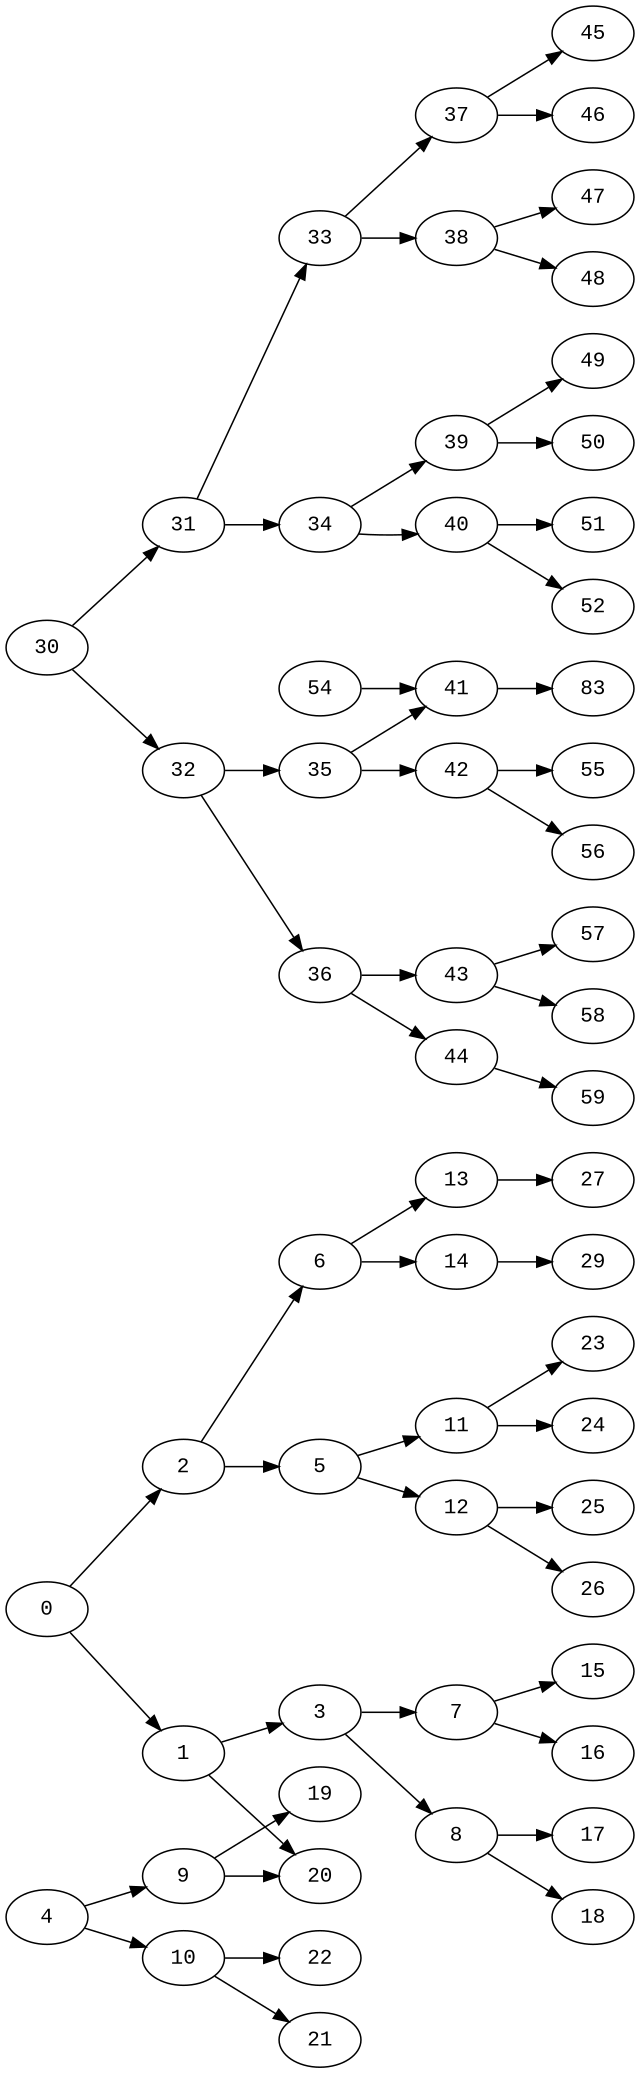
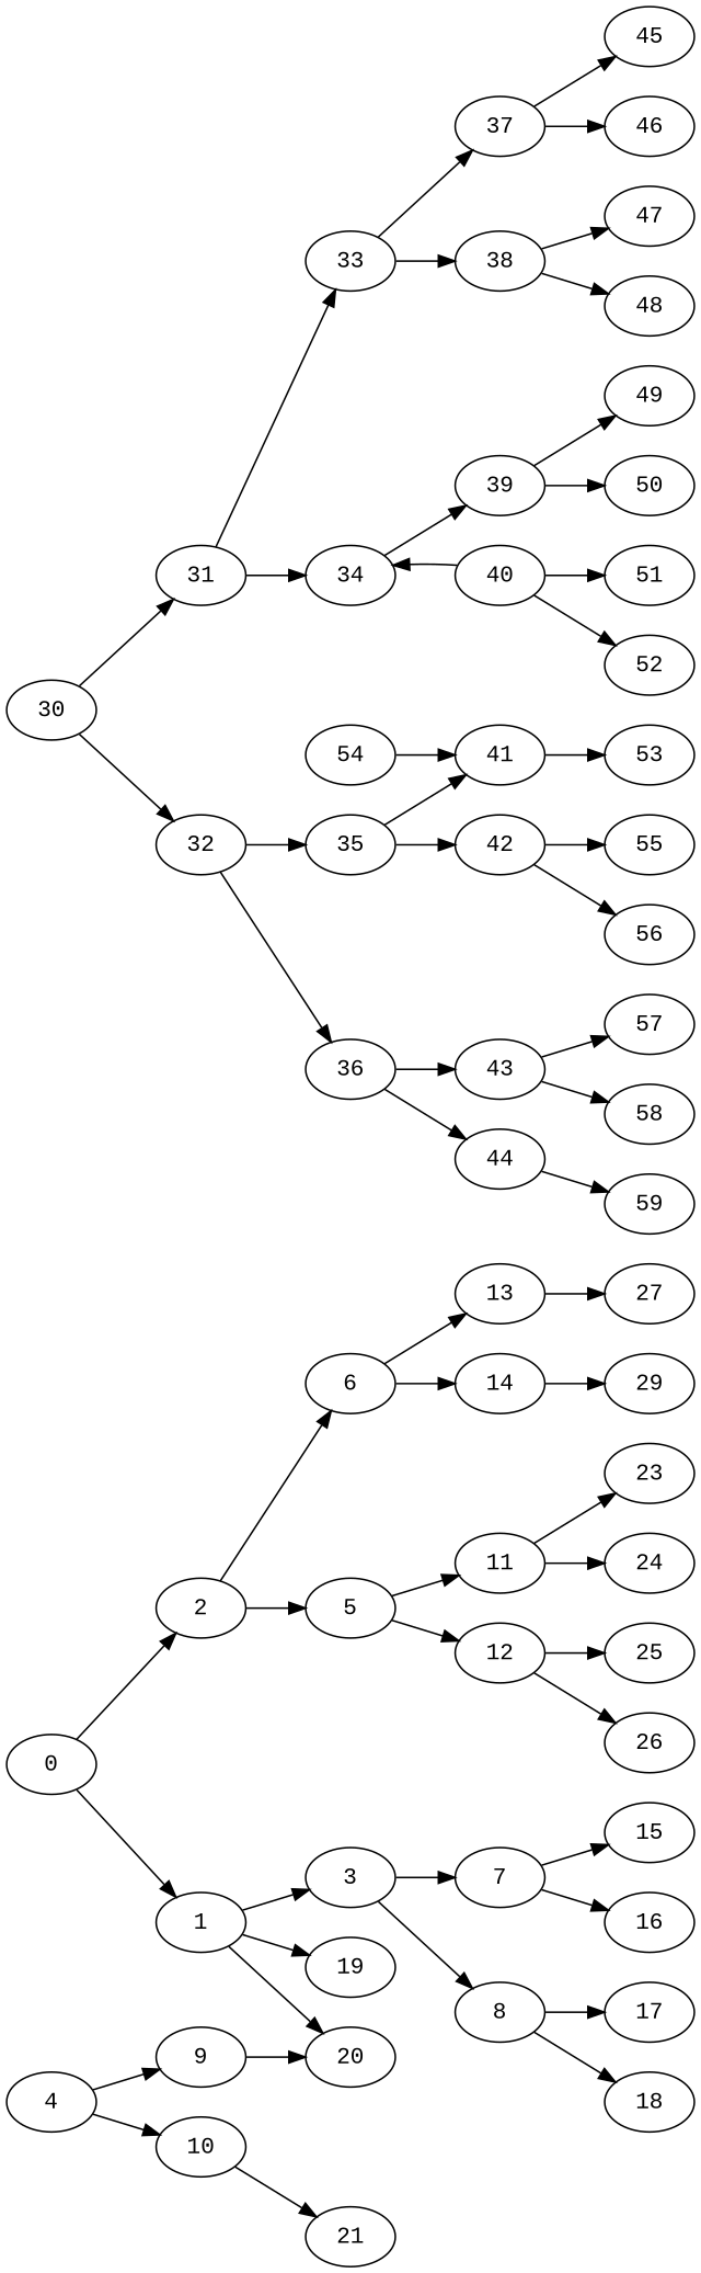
  strict digraph {
    fontname="Liberation Mono"
    rankdir=LR
    node [fontname="Liberation Mono"]
    edge [fontname="Liberation Mono"]
    0
    1
    2
    3
    20
    5
    6
    7
    8
    4
    9
    10
    11
    12
    13
    14
    15
    16
    17
    18
    19
    21
-   22
    23
    24
    25
    26
    27
    29
    30
    31
    32
    33
    34
    35
    36
    37
    38
    39
    40
    41
    42
    43
    44
    45
    46
    47
    48
    49
    50
    51
    52
-   53 [label=83]
+   53
    55
    56
    57
    58
    59
    54
    0 -> 1
    0 -> 2
    1 -> 3
    1 -> 20
    2 -> 5
    2 -> 6
    3 -> 7
    3 -> 8
    5 -> 11
    5 -> 12
    6 -> 13
    6 -> 14
    7 -> 15
    7 -> 16
    8 -> 17
    8 -> 18
    4 -> 9
    4 -> 10
    9 -> 20
-   9 -> 19
+   1 -> 19
    10 -> 21
-   10 -> 22
    11 -> 23
    11 -> 24
    12 -> 25
    12 -> 26
    13 -> 27
    14 -> 29
    30 -> 31
    30 -> 32
    31 -> 33
    31 -> 34
    32 -> 35
    32 -> 36
    33 -> 37
    33 -> 38
    34 -> 39
-   34 -> 40
+   40 -> 34
    35 -> 41
    35 -> 42
    36 -> 43
    36 -> 44
    37 -> 45
    37 -> 46
    38 -> 47
    38 -> 48
    39 -> 49
    39 -> 50
    40 -> 51
    40 -> 52
    41 -> 53
    42 -> 55
    42 -> 56
    43 -> 57
    43 -> 58
    44 -> 59
    54 -> 41
  }
